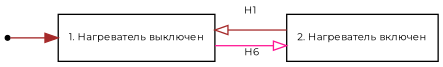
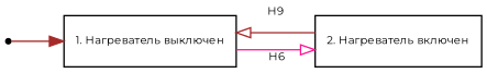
  digraph {
    fontname=Montserrat
    fontsize=8
    rankdir=LR
    splines=ortho
    node [fontname=Montserrat fontsize=8 shape=box]
    edge [color=brown fontname=Montserrat fontsize=8 arrowhead=onormal]
    point [shape=point]
    n2 [label="1. Нагреватель выключен"]
    n3 [label="2. Нагреватель включен"]
    point -> n2 [arrowhead=""]
-   n2 -> n3 [color=deeppink label=" Н1 "]
+   n2 -> n3 [color=deeppink label=" Н9 "]
    n3 -> n2 [label="  Н6 "]
  }
